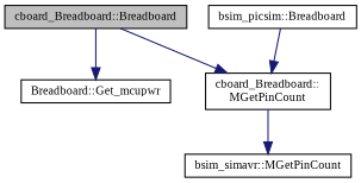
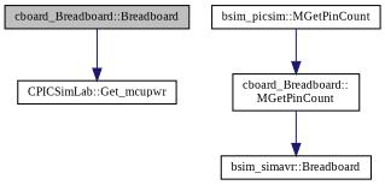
  digraph {
    fontname="Liberation Serif"
    rankdir=TB
    node [color=black fillcolor=white fontname="Liberation Serif" fontsize=10 shape=record style=filled]
    edge [color=midnightblue fontname="Liberation Serif" fontsize=10 labelfontname=Helvetica labelfontsize=10 style=solid]
    n1 [fillcolor=grey75 fontcolor=black height=0.2 label="cboard_Breadboard::Breadboard" width=0.4]
-   n2 [height=0.2 label="Breadboard::Get_mcupwr" width=0.4]
+   n2 [height=0.2 label="CPICSimLab::Get_mcupwr" width=0.4]
    n3 [height=0.2 label="cboard_Breadboard::\lMGetPinCount" width=0.4]
-   n4 [height=0.2 label="bsim_simavr::MGetPinCount" width=0.4]
-   n5 [height=0.2 label="bsim_picsim::Breadboard" width=0.4]
+   n4 [height=0.2 label="bsim_simavr::Breadboard" width=0.4]
+   n5 [height=0.2 label="bsim_picsim::MGetPinCount" width=0.4]
    n1 -> n2
-   n1 -> n3
    n3 -> n4
    n5 -> n3
  }
